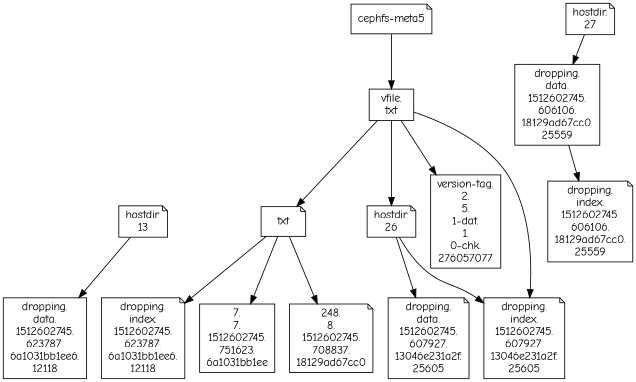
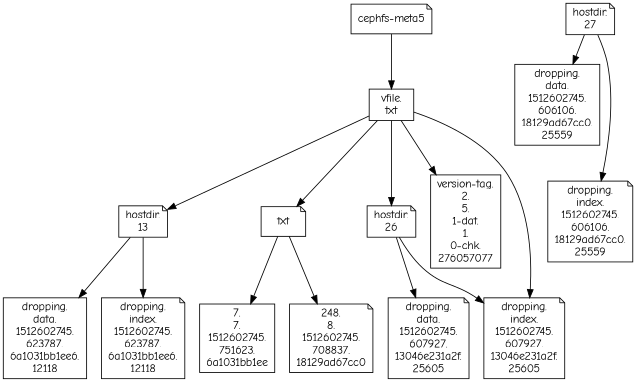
  digraph {
    fontname="Comic Neue"
    node [fontname="Comic Neue" shape=note]
    edge [fontname="Comic Neue"]
    n1 [label="cephfs-meta5"]
    "vfile.\ntxt" [shape=box]
    "hostdir.\n13"
    "hostdir.\n26"
    n5 [label=txt]
    "version-tag.\n2.\n5.\n1-dat.\n1.\n0-chk.\n276057077" [shape=box]
    "dropping.\nindex.\n1512602745.\n607927.\n13046e231a2f.\n25605"
    "dropping.\ndata.\n1512602745.\n623787.\n6a1031bb1ee6.\n12118" [shape=box]
    "dropping.\nindex.\n1512602745.\n623787.\n6a1031bb1ee6.\n12118"
    "dropping.\ndata.\n1512602745.\n607927.\n13046e231a2f.\n25605"
    "dropping.\ndata.\n1512602745.\n606106.\n18129ad67cc0.\n25559" [shape=box]
    "hostdir.\n27"
    "dropping.\nindex.\n1512602745.\n606106.\n18129ad67cc0.\n25559"
    "248.\n8.\n1512602745.\n708837.\n18129ad67cc0"
    "7.\n7.\n1512602745.\n751623.\n6a1031bb1ee" [shape=box]
    n1 -> "vfile.\ntxt"
+   "vfile.\ntxt" -> "hostdir.\n13"
    "vfile.\ntxt" -> "hostdir.\n26"
    "vfile.\ntxt" -> n5
    "vfile.\ntxt" -> "version-tag.\n2.\n5.\n1-dat.\n1.\n0-chk.\n276057077"
    "vfile.\ntxt" -> "dropping.\nindex.\n1512602745.\n607927.\n13046e231a2f.\n25605"
    "hostdir.\n13" -> "dropping.\ndata.\n1512602745.\n623787.\n6a1031bb1ee6.\n12118"
-   n5 -> "dropping.\nindex.\n1512602745.\n623787.\n6a1031bb1ee6.\n12118"
+   "hostdir.\n13" -> "dropping.\nindex.\n1512602745.\n623787.\n6a1031bb1ee6.\n12118"
    "hostdir.\n26" -> "dropping.\nindex.\n1512602745.\n607927.\n13046e231a2f.\n25605"
    "hostdir.\n26" -> "dropping.\ndata.\n1512602745.\n607927.\n13046e231a2f.\n25605"
    n5 -> "248.\n8.\n1512602745.\n708837.\n18129ad67cc0"
    n5 -> "7.\n7.\n1512602745.\n751623.\n6a1031bb1ee"
    "hostdir.\n27" -> "dropping.\ndata.\n1512602745.\n606106.\n18129ad67cc0.\n25559"
-   "dropping.\ndata.\n1512602745.\n606106.\n18129ad67cc0.\n25559" -> "dropping.\nindex.\n1512602745.\n606106.\n18129ad67cc0.\n25559"
+   "hostdir.\n27" -> "dropping.\nindex.\n1512602745.\n606106.\n18129ad67cc0.\n25559"
  }
